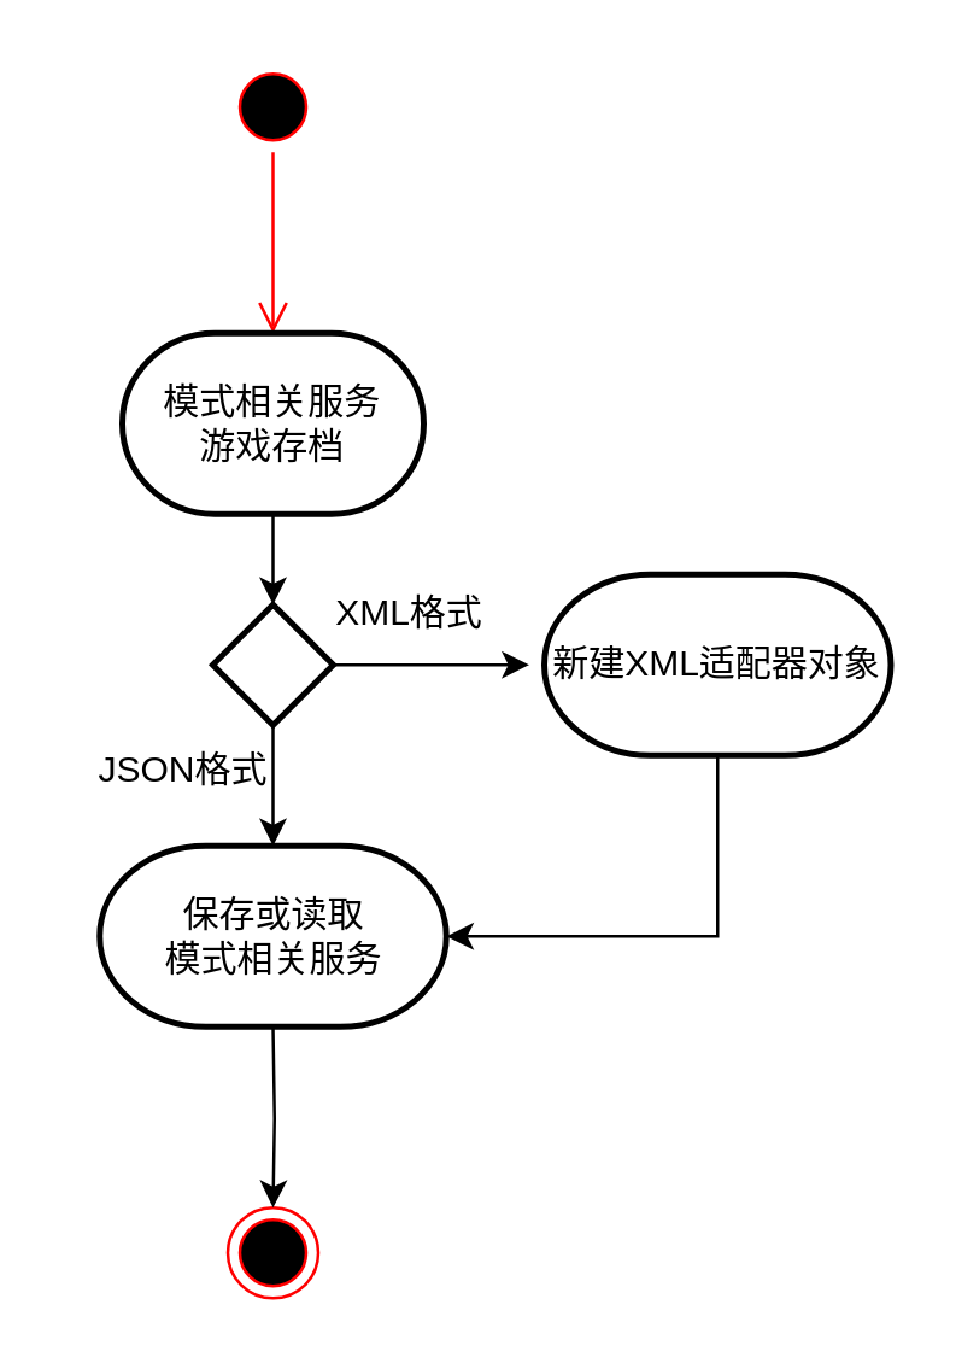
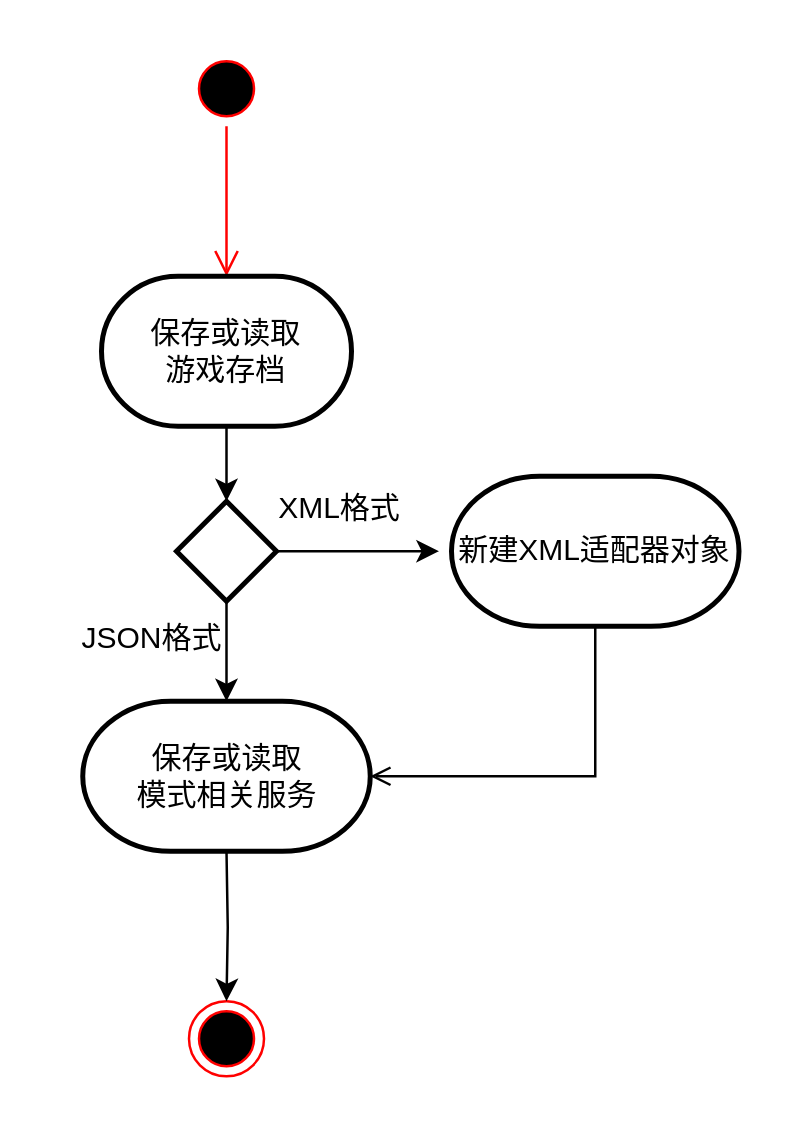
  <mxCell id="0" />
  <mxCell id="1" parent="0" />
  <mxCell id="2" value="" style="ellipse;html=1;shape=startState;fillColor=#000000;strokeColor=#ff0000;" vertex="1" parent="1"><mxGeometry x="75" y="20" width="30" height="30" as="geometry" /></mxCell>
  <mxCell id="3" value="" style="edgeStyle=orthogonalEdgeStyle;html=1;verticalAlign=bottom;endArrow=open;endSize=8;strokeColor=#ff0000;rounded=0;" edge="1" source="2" parent="1"><mxGeometry relative="1" as="geometry"><mxPoint x="90" y="110" as="targetPoint" /></mxGeometry></mxCell>
- <mxCell id="4" value="模式相关服务&lt;br&gt;游戏存档" style="strokeWidth=2;html=1;shape=mxgraph.flowchart.terminator;whiteSpace=wrap;" vertex="1" parent="1"><mxGeometry x="40" y="110" width="100" height="60" as="geometry" /></mxCell>
+ <mxCell id="4" value="保存或读取&lt;br&gt;游戏存档" style="strokeWidth=2;html=1;shape=mxgraph.flowchart.terminator;whiteSpace=wrap;" vertex="1" parent="1"><mxGeometry x="40" y="110" width="100" height="60" as="geometry" /></mxCell>
  <mxCell id="5" value="" style="ellipse;html=1;shape=endState;fillColor=#000000;strokeColor=#ff0000;" vertex="1" parent="1"><mxGeometry x="75" y="400" width="30" height="30" as="geometry" /></mxCell>
  <mxCell id="6" style="edgeStyle=orthogonalEdgeStyle;rounded=0;orthogonalLoop=1;jettySize=auto;html=1;exitX=0.5;exitY=1;exitDx=0;exitDy=0;exitPerimeter=0;entryX=0.5;entryY=0;entryDx=0;entryDy=0;" edge="1" parent="1" target="5"><mxGeometry relative="1" as="geometry"><mxPoint x="90" y="340" as="sourcePoint" /></mxGeometry></mxCell>
  <mxCell id="7" value="" style="edgeStyle=orthogonalEdgeStyle;rounded=0;orthogonalLoop=1;jettySize=auto;html=1;exitX=0.5;exitY=1;exitDx=0;exitDy=0;exitPerimeter=0;entryX=0.5;entryY=0;entryDx=0;entryDy=0;entryPerimeter=0;" edge="1" parent="1" source="4" target="9"><mxGeometry relative="1" as="geometry"><mxPoint x="90" y="240" as="sourcePoint" /><mxPoint x="90" y="370" as="targetPoint" /></mxGeometry></mxCell>
  <mxCell id="8" style="edgeStyle=orthogonalEdgeStyle;rounded=0;orthogonalLoop=1;jettySize=auto;html=1;exitX=1;exitY=0.5;exitDx=0;exitDy=0;exitPerimeter=0;entryX=0;entryY=0.5;entryDx=0;entryDy=0;" edge="1" parent="1" source="9"><mxGeometry relative="1" as="geometry"><mxPoint x="175" y="220" as="targetPoint" /></mxGeometry></mxCell>
  <mxCell id="9" value="" style="strokeWidth=2;html=1;shape=mxgraph.flowchart.decision;whiteSpace=wrap;" vertex="1" parent="1"><mxGeometry x="70" y="200" width="40" height="40" as="geometry" /></mxCell>
  <mxCell id="10" style="edgeStyle=orthogonalEdgeStyle;rounded=0;orthogonalLoop=1;jettySize=auto;html=1;exitX=0.5;exitY=1;exitDx=0;exitDy=0;exitPerimeter=0;entryX=0.5;entryY=0;entryDx=0;entryDy=0;entryPerimeter=0;" edge="1" parent="1" source="9"><mxGeometry relative="1" as="geometry"><mxPoint x="90" y="280" as="targetPoint" /></mxGeometry></mxCell>
  <mxCell id="11" value="JSON格式" style="text;html=1;align=center;verticalAlign=middle;resizable=0;points=[];autosize=1;strokeColor=none;fillColor=none;" vertex="1" parent="1"><mxGeometry x="20" y="240" width="80" height="30" as="geometry" /></mxCell>
  <mxCell id="12" value="XML格式" style="text;html=1;align=center;verticalAlign=middle;resizable=0;points=[];autosize=1;strokeColor=none;fillColor=none;" vertex="1" parent="1"><mxGeometry x="100" y="188" width="70" height="30" as="geometry" /></mxCell>
  <mxCell id="13" value="新建XML适配器对象" style="strokeWidth=2;html=1;shape=mxgraph.flowchart.terminator;whiteSpace=wrap;" vertex="1" parent="1"><mxGeometry x="180" y="190" width="115" height="60" as="geometry" /></mxCell>
  <mxCell id="14" value="保存或读取&lt;br&gt;模式相关服务" style="strokeWidth=2;html=1;shape=mxgraph.flowchart.terminator;whiteSpace=wrap;" vertex="1" parent="1"><mxGeometry x="32.5" y="280" width="115" height="60" as="geometry" /></mxCell>
- <mxCell id="15" style="edgeStyle=orthogonalEdgeStyle;rounded=0;orthogonalLoop=1;jettySize=auto;html=1;exitX=0.5;exitY=1;exitDx=0;exitDy=0;exitPerimeter=0;entryX=1;entryY=0.5;entryDx=0;entryDy=0;entryPerimeter=0;" edge="1" parent="1" source="13" target="14"><mxGeometry relative="1" as="geometry" /></mxCell>
+ <mxCell id="15" style="edgeStyle=orthogonalEdgeStyle;rounded=0;orthogonalLoop=1;jettySize=auto;html=1;exitX=0.5;exitY=1;exitDx=0;exitDy=0;exitPerimeter=0;entryX=1;entryY=0.5;entryDx=0;entryDy=0;entryPerimeter=0;endArrow=open;" edge="1" parent="1" source="13" target="14"><mxGeometry relative="1" as="geometry" /></mxCell>
